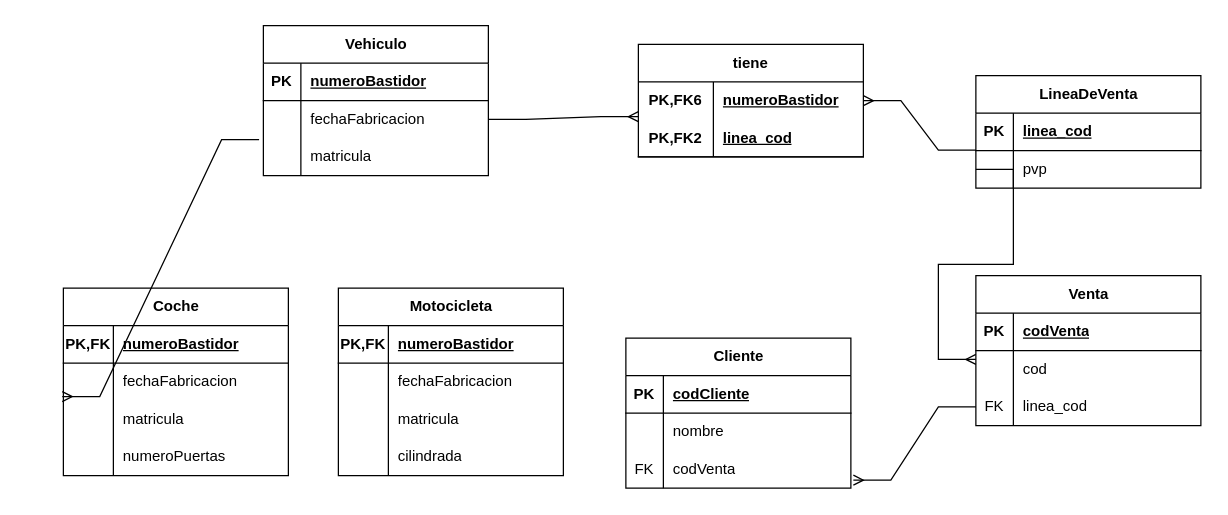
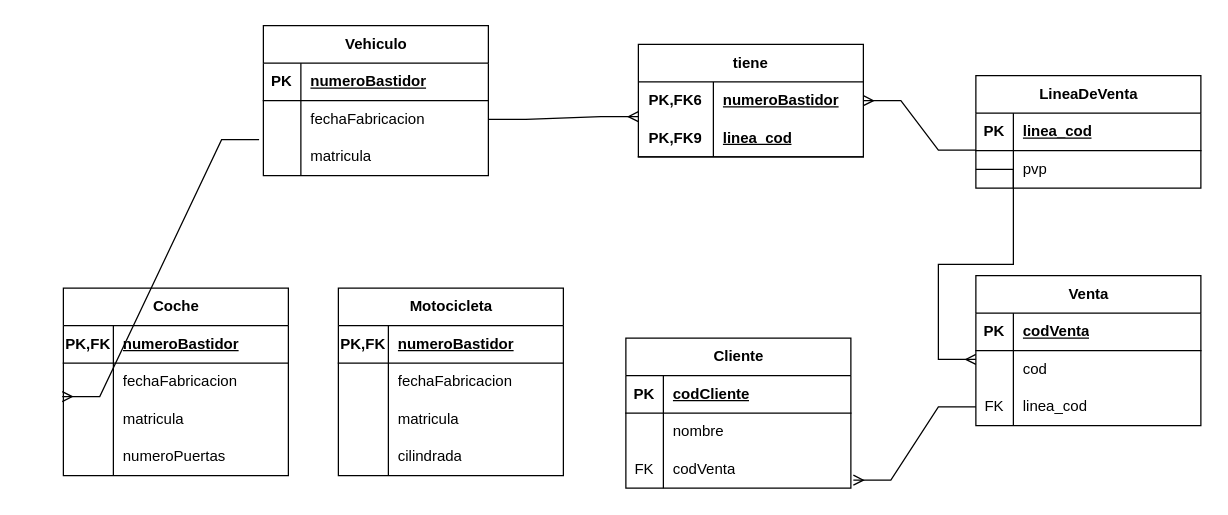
  <mxCell id="0" />
  <mxCell id="1" parent="0" />
  <mxCell id="2" value="Vehiculo" style="shape=table;startSize=30;container=1;collapsible=1;childLayout=tableLayout;fixedRows=1;rowLines=0;fontStyle=1;align=center;resizeLast=1;html=1;" vertex="1" parent="1"><mxGeometry x="210" y="20" width="180" height="120" as="geometry" /></mxCell>
  <mxCell id="3" value="" style="shape=tableRow;horizontal=0;startSize=0;swimlaneHead=0;swimlaneBody=0;fillColor=none;collapsible=0;dropTarget=0;points=[[0,0.5],[1,0.5]];portConstraint=eastwest;top=0;left=0;right=0;bottom=1;" vertex="1" parent="2"><mxGeometry y="30" width="180" height="30" as="geometry" /></mxCell>
  <mxCell id="4" value="PK" style="shape=partialRectangle;connectable=0;fillColor=none;top=0;left=0;bottom=0;right=0;fontStyle=1;overflow=hidden;whiteSpace=wrap;html=1;" vertex="1" parent="3"><mxGeometry width="30" height="30" as="geometry"><mxRectangle width="30" height="30" as="alternateBounds" /></mxGeometry></mxCell>
  <mxCell id="5" value="numeroBastidor" style="shape=partialRectangle;connectable=0;fillColor=none;top=0;left=0;bottom=0;right=0;align=left;spacingLeft=6;fontStyle=5;overflow=hidden;whiteSpace=wrap;html=1;" vertex="1" parent="3"><mxGeometry x="30" width="150" height="30" as="geometry"><mxRectangle width="150" height="30" as="alternateBounds" /></mxGeometry></mxCell>
  <mxCell id="6" value="" style="shape=tableRow;horizontal=0;startSize=0;swimlaneHead=0;swimlaneBody=0;fillColor=none;collapsible=0;dropTarget=0;points=[[0,0.5],[1,0.5]];portConstraint=eastwest;top=0;left=0;right=0;bottom=0;" vertex="1" parent="2"><mxGeometry y="60" width="180" height="30" as="geometry" /></mxCell>
  <mxCell id="7" value="" style="shape=partialRectangle;connectable=0;fillColor=none;top=0;left=0;bottom=0;right=0;editable=1;overflow=hidden;whiteSpace=wrap;html=1;" vertex="1" parent="6"><mxGeometry width="30" height="30" as="geometry"><mxRectangle width="30" height="30" as="alternateBounds" /></mxGeometry></mxCell>
  <mxCell id="8" value="fechaFabricacion" style="shape=partialRectangle;connectable=0;fillColor=none;top=0;left=0;bottom=0;right=0;align=left;spacingLeft=6;overflow=hidden;whiteSpace=wrap;html=1;" vertex="1" parent="6"><mxGeometry x="30" width="150" height="30" as="geometry"><mxRectangle width="150" height="30" as="alternateBounds" /></mxGeometry></mxCell>
  <mxCell id="9" value="" style="shape=tableRow;horizontal=0;startSize=0;swimlaneHead=0;swimlaneBody=0;fillColor=none;collapsible=0;dropTarget=0;points=[[0,0.5],[1,0.5]];portConstraint=eastwest;top=0;left=0;right=0;bottom=0;" vertex="1" parent="2"><mxGeometry y="90" width="180" height="30" as="geometry" /></mxCell>
  <mxCell id="10" value="" style="shape=partialRectangle;connectable=0;fillColor=none;top=0;left=0;bottom=0;right=0;editable=1;overflow=hidden;whiteSpace=wrap;html=1;" vertex="1" parent="9"><mxGeometry width="30" height="30" as="geometry"><mxRectangle width="30" height="30" as="alternateBounds" /></mxGeometry></mxCell>
  <mxCell id="11" value="matricula" style="shape=partialRectangle;connectable=0;fillColor=none;top=0;left=0;bottom=0;right=0;align=left;spacingLeft=6;overflow=hidden;whiteSpace=wrap;html=1;" vertex="1" parent="9"><mxGeometry x="30" width="150" height="30" as="geometry"><mxRectangle width="150" height="30" as="alternateBounds" /></mxGeometry></mxCell>
  <mxCell id="12" value="tiene" style="shape=table;startSize=30;container=1;collapsible=1;childLayout=tableLayout;fixedRows=1;rowLines=0;fontStyle=1;align=center;resizeLast=1;html=1;whiteSpace=wrap;" vertex="1" parent="1"><mxGeometry x="510" y="35" width="180" height="90" as="geometry" /></mxCell>
  <mxCell id="13" value="" style="shape=tableRow;horizontal=0;startSize=0;swimlaneHead=0;swimlaneBody=0;fillColor=none;collapsible=0;dropTarget=0;points=[[0,0.5],[1,0.5]];portConstraint=eastwest;top=0;left=0;right=0;bottom=0;html=1;" vertex="1" parent="12"><mxGeometry y="30" width="180" height="30" as="geometry" /></mxCell>
  <mxCell id="14" value="PK,FK6" style="shape=partialRectangle;connectable=0;fillColor=none;top=0;left=0;bottom=0;right=0;fontStyle=1;overflow=hidden;html=1;whiteSpace=wrap;" vertex="1" parent="13"><mxGeometry width="60" height="30" as="geometry"><mxRectangle width="60" height="30" as="alternateBounds" /></mxGeometry></mxCell>
  <mxCell id="15" value="numeroBastidor" style="shape=partialRectangle;connectable=0;fillColor=none;top=0;left=0;bottom=0;right=0;align=left;spacingLeft=6;fontStyle=5;overflow=hidden;html=1;whiteSpace=wrap;" vertex="1" parent="13"><mxGeometry x="60" width="120" height="30" as="geometry"><mxRectangle width="120" height="30" as="alternateBounds" /></mxGeometry></mxCell>
  <mxCell id="16" value="" style="shape=tableRow;horizontal=0;startSize=0;swimlaneHead=0;swimlaneBody=0;fillColor=none;collapsible=0;dropTarget=0;points=[[0,0.5],[1,0.5]];portConstraint=eastwest;top=0;left=0;right=0;bottom=1;html=1;" vertex="1" parent="12"><mxGeometry y="60" width="180" height="30" as="geometry" /></mxCell>
- <mxCell id="17" value="PK,FK2" style="shape=partialRectangle;connectable=0;fillColor=none;top=0;left=0;bottom=0;right=0;fontStyle=1;overflow=hidden;html=1;whiteSpace=wrap;" vertex="1" parent="16"><mxGeometry width="60" height="30" as="geometry"><mxRectangle width="60" height="30" as="alternateBounds" /></mxGeometry></mxCell>
+ <mxCell id="17" value="PK,FK9" style="shape=partialRectangle;connectable=0;fillColor=none;top=0;left=0;bottom=0;right=0;fontStyle=1;overflow=hidden;html=1;whiteSpace=wrap;" vertex="1" parent="16"><mxGeometry width="60" height="30" as="geometry"><mxRectangle width="60" height="30" as="alternateBounds" /></mxGeometry></mxCell>
  <mxCell id="18" value="linea_cod" style="shape=partialRectangle;connectable=0;fillColor=none;top=0;left=0;bottom=0;right=0;align=left;spacingLeft=6;fontStyle=5;overflow=hidden;html=1;whiteSpace=wrap;" vertex="1" parent="16"><mxGeometry x="60" width="120" height="30" as="geometry"><mxRectangle width="120" height="30" as="alternateBounds" /></mxGeometry></mxCell>
  <mxCell id="19" value="" style="edgeStyle=entityRelationEdgeStyle;fontSize=12;html=1;endArrow=ERmany;rounded=0;exitX=1;exitY=0.5;exitDx=0;exitDy=0;entryX=0;entryY=0.927;entryDx=0;entryDy=0;entryPerimeter=0;" edge="1" parent="1" source="6" target="13"><mxGeometry width="100" height="100" relative="1" as="geometry"><mxPoint x="580" y="190" as="sourcePoint" /><mxPoint x="680" y="90" as="targetPoint" /></mxGeometry></mxCell>
  <mxCell id="20" value="" style="edgeStyle=entityRelationEdgeStyle;fontSize=12;html=1;endArrow=ERmany;rounded=0;exitX=0;exitY=-0.013;exitDx=0;exitDy=0;exitPerimeter=0;entryX=1;entryY=0.5;entryDx=0;entryDy=0;" edge="1" parent="1" source="25" target="13"><mxGeometry width="100" height="100" relative="1" as="geometry"><mxPoint x="767.66" y="133.61" as="sourcePoint" /><mxPoint x="670" y="80" as="targetPoint" /></mxGeometry></mxCell>
  <mxCell id="21" value="LineaDeVenta" style="shape=table;startSize=30;container=1;collapsible=1;childLayout=tableLayout;fixedRows=1;rowLines=0;fontStyle=1;align=center;resizeLast=1;html=1;" vertex="1" parent="1"><mxGeometry x="780" y="60" width="180" height="90" as="geometry" /></mxCell>
  <mxCell id="22" value="" style="shape=tableRow;horizontal=0;startSize=0;swimlaneHead=0;swimlaneBody=0;fillColor=none;collapsible=0;dropTarget=0;points=[[0,0.5],[1,0.5]];portConstraint=eastwest;top=0;left=0;right=0;bottom=1;" vertex="1" parent="21"><mxGeometry y="30" width="180" height="30" as="geometry" /></mxCell>
  <mxCell id="23" value="PK" style="shape=partialRectangle;connectable=0;fillColor=none;top=0;left=0;bottom=0;right=0;fontStyle=1;overflow=hidden;whiteSpace=wrap;html=1;" vertex="1" parent="22"><mxGeometry width="30" height="30" as="geometry"><mxRectangle width="30" height="30" as="alternateBounds" /></mxGeometry></mxCell>
  <mxCell id="24" value="linea_cod" style="shape=partialRectangle;connectable=0;fillColor=none;top=0;left=0;bottom=0;right=0;align=left;spacingLeft=6;fontStyle=5;overflow=hidden;whiteSpace=wrap;html=1;" vertex="1" parent="22"><mxGeometry x="30" width="150" height="30" as="geometry"><mxRectangle width="150" height="30" as="alternateBounds" /></mxGeometry></mxCell>
  <mxCell id="25" value="" style="shape=tableRow;horizontal=0;startSize=0;swimlaneHead=0;swimlaneBody=0;fillColor=none;collapsible=0;dropTarget=0;points=[[0,0.5],[1,0.5]];portConstraint=eastwest;top=0;left=0;right=0;bottom=0;" vertex="1" parent="21"><mxGeometry y="60" width="180" height="30" as="geometry" /></mxCell>
  <mxCell id="26" value="" style="shape=partialRectangle;connectable=0;fillColor=none;top=0;left=0;bottom=0;right=0;editable=1;overflow=hidden;whiteSpace=wrap;html=1;" vertex="1" parent="25"><mxGeometry width="30" height="30" as="geometry"><mxRectangle width="30" height="30" as="alternateBounds" /></mxGeometry></mxCell>
  <mxCell id="27" value="pvp" style="shape=partialRectangle;connectable=0;fillColor=none;top=0;left=0;bottom=0;right=0;align=left;spacingLeft=6;overflow=hidden;whiteSpace=wrap;html=1;" vertex="1" parent="25"><mxGeometry x="30" width="150" height="30" as="geometry"><mxRectangle width="150" height="30" as="alternateBounds" /></mxGeometry></mxCell>
  <mxCell id="28" value="Venta" style="shape=table;startSize=30;container=1;collapsible=1;childLayout=tableLayout;fixedRows=1;rowLines=0;fontStyle=1;align=center;resizeLast=1;html=1;" vertex="1" parent="1"><mxGeometry x="780" y="220" width="180" height="120" as="geometry" /></mxCell>
  <mxCell id="29" value="" style="shape=tableRow;horizontal=0;startSize=0;swimlaneHead=0;swimlaneBody=0;fillColor=none;collapsible=0;dropTarget=0;points=[[0,0.5],[1,0.5]];portConstraint=eastwest;top=0;left=0;right=0;bottom=1;" vertex="1" parent="28"><mxGeometry y="30" width="180" height="30" as="geometry" /></mxCell>
  <mxCell id="30" value="PK" style="shape=partialRectangle;connectable=0;fillColor=none;top=0;left=0;bottom=0;right=0;fontStyle=1;overflow=hidden;whiteSpace=wrap;html=1;" vertex="1" parent="29"><mxGeometry width="30" height="30" as="geometry"><mxRectangle width="30" height="30" as="alternateBounds" /></mxGeometry></mxCell>
  <mxCell id="31" value="codVenta" style="shape=partialRectangle;connectable=0;fillColor=none;top=0;left=0;bottom=0;right=0;align=left;spacingLeft=6;fontStyle=5;overflow=hidden;whiteSpace=wrap;html=1;" vertex="1" parent="29"><mxGeometry x="30" width="150" height="30" as="geometry"><mxRectangle width="150" height="30" as="alternateBounds" /></mxGeometry></mxCell>
  <mxCell id="32" value="" style="shape=tableRow;horizontal=0;startSize=0;swimlaneHead=0;swimlaneBody=0;fillColor=none;collapsible=0;dropTarget=0;points=[[0,0.5],[1,0.5]];portConstraint=eastwest;top=0;left=0;right=0;bottom=0;" vertex="1" parent="28"><mxGeometry y="60" width="180" height="30" as="geometry" /></mxCell>
  <mxCell id="33" value="" style="shape=partialRectangle;connectable=0;fillColor=none;top=0;left=0;bottom=0;right=0;editable=1;overflow=hidden;whiteSpace=wrap;html=1;" vertex="1" parent="32"><mxGeometry width="30" height="30" as="geometry"><mxRectangle width="30" height="30" as="alternateBounds" /></mxGeometry></mxCell>
  <mxCell id="34" value="cod" style="shape=partialRectangle;connectable=0;fillColor=none;top=0;left=0;bottom=0;right=0;align=left;spacingLeft=6;overflow=hidden;whiteSpace=wrap;html=1;" vertex="1" parent="32"><mxGeometry x="30" width="150" height="30" as="geometry"><mxRectangle width="150" height="30" as="alternateBounds" /></mxGeometry></mxCell>
  <mxCell id="35" value="" style="shape=tableRow;horizontal=0;startSize=0;swimlaneHead=0;swimlaneBody=0;fillColor=none;collapsible=0;dropTarget=0;points=[[0,0.5],[1,0.5]];portConstraint=eastwest;top=0;left=0;right=0;bottom=0;" vertex="1" parent="28"><mxGeometry y="90" width="180" height="30" as="geometry" /></mxCell>
  <mxCell id="36" value="FK" style="shape=partialRectangle;connectable=0;fillColor=none;top=0;left=0;bottom=0;right=0;editable=1;overflow=hidden;whiteSpace=wrap;html=1;" vertex="1" parent="35"><mxGeometry width="30" height="30" as="geometry"><mxRectangle width="30" height="30" as="alternateBounds" /></mxGeometry></mxCell>
  <mxCell id="37" value="linea_cod" style="shape=partialRectangle;connectable=0;fillColor=none;top=0;left=0;bottom=0;right=0;align=left;spacingLeft=6;overflow=hidden;whiteSpace=wrap;html=1;" vertex="1" parent="35"><mxGeometry x="30" width="150" height="30" as="geometry"><mxRectangle width="150" height="30" as="alternateBounds" /></mxGeometry></mxCell>
  <mxCell id="38" value="" style="edgeStyle=entityRelationEdgeStyle;fontSize=12;html=1;endArrow=ERmany;rounded=0;exitX=0;exitY=0.5;exitDx=0;exitDy=0;" edge="1" parent="1" source="25"><mxGeometry width="100" height="100" relative="1" as="geometry"><mxPoint x="570" y="380" as="sourcePoint" /><mxPoint x="780" y="287" as="targetPoint" /></mxGeometry></mxCell>
  <mxCell id="39" value="Cliente" style="shape=table;startSize=30;container=1;collapsible=1;childLayout=tableLayout;fixedRows=1;rowLines=0;fontStyle=1;align=center;resizeLast=1;html=1;" vertex="1" parent="1"><mxGeometry x="500" y="270" width="180" height="120" as="geometry" /></mxCell>
  <mxCell id="40" value="" style="shape=tableRow;horizontal=0;startSize=0;swimlaneHead=0;swimlaneBody=0;fillColor=none;collapsible=0;dropTarget=0;points=[[0,0.5],[1,0.5]];portConstraint=eastwest;top=0;left=0;right=0;bottom=1;" vertex="1" parent="39"><mxGeometry y="30" width="180" height="30" as="geometry" /></mxCell>
  <mxCell id="41" value="PK" style="shape=partialRectangle;connectable=0;fillColor=none;top=0;left=0;bottom=0;right=0;fontStyle=1;overflow=hidden;whiteSpace=wrap;html=1;" vertex="1" parent="40"><mxGeometry width="30" height="30" as="geometry"><mxRectangle width="30" height="30" as="alternateBounds" /></mxGeometry></mxCell>
  <mxCell id="42" value="codCliente" style="shape=partialRectangle;connectable=0;fillColor=none;top=0;left=0;bottom=0;right=0;align=left;spacingLeft=6;fontStyle=5;overflow=hidden;whiteSpace=wrap;html=1;" vertex="1" parent="40"><mxGeometry x="30" width="150" height="30" as="geometry"><mxRectangle width="150" height="30" as="alternateBounds" /></mxGeometry></mxCell>
  <mxCell id="43" value="" style="shape=tableRow;horizontal=0;startSize=0;swimlaneHead=0;swimlaneBody=0;fillColor=none;collapsible=0;dropTarget=0;points=[[0,0.5],[1,0.5]];portConstraint=eastwest;top=0;left=0;right=0;bottom=0;" vertex="1" parent="39"><mxGeometry y="60" width="180" height="30" as="geometry" /></mxCell>
  <mxCell id="44" value="" style="shape=partialRectangle;connectable=0;fillColor=none;top=0;left=0;bottom=0;right=0;editable=1;overflow=hidden;whiteSpace=wrap;html=1;" vertex="1" parent="43"><mxGeometry width="30" height="30" as="geometry"><mxRectangle width="30" height="30" as="alternateBounds" /></mxGeometry></mxCell>
  <mxCell id="45" value="nombre" style="shape=partialRectangle;connectable=0;fillColor=none;top=0;left=0;bottom=0;right=0;align=left;spacingLeft=6;overflow=hidden;whiteSpace=wrap;html=1;" vertex="1" parent="43"><mxGeometry x="30" width="150" height="30" as="geometry"><mxRectangle width="150" height="30" as="alternateBounds" /></mxGeometry></mxCell>
  <mxCell id="46" value="" style="shape=tableRow;horizontal=0;startSize=0;swimlaneHead=0;swimlaneBody=0;fillColor=none;collapsible=0;dropTarget=0;points=[[0,0.5],[1,0.5]];portConstraint=eastwest;top=0;left=0;right=0;bottom=0;" vertex="1" parent="39"><mxGeometry y="90" width="180" height="30" as="geometry" /></mxCell>
  <mxCell id="47" value="FK" style="shape=partialRectangle;connectable=0;fillColor=none;top=0;left=0;bottom=0;right=0;editable=1;overflow=hidden;whiteSpace=wrap;html=1;" vertex="1" parent="46"><mxGeometry width="30" height="30" as="geometry"><mxRectangle width="30" height="30" as="alternateBounds" /></mxGeometry></mxCell>
  <mxCell id="48" value="codVenta" style="shape=partialRectangle;connectable=0;fillColor=none;top=0;left=0;bottom=0;right=0;align=left;spacingLeft=6;overflow=hidden;whiteSpace=wrap;html=1;" vertex="1" parent="46"><mxGeometry x="30" width="150" height="30" as="geometry"><mxRectangle width="150" height="30" as="alternateBounds" /></mxGeometry></mxCell>
  <mxCell id="49" value="" style="edgeStyle=entityRelationEdgeStyle;fontSize=12;html=1;endArrow=ERmany;rounded=0;exitX=0;exitY=0.5;exitDx=0;exitDy=0;entryX=1.011;entryY=0.787;entryDx=0;entryDy=0;entryPerimeter=0;" edge="1" parent="1" source="35" target="46"><mxGeometry width="100" height="100" relative="1" as="geometry"><mxPoint x="660" y="380" as="sourcePoint" /><mxPoint x="680" y="330" as="targetPoint" /></mxGeometry></mxCell>
  <mxCell id="50" value="Coche" style="shape=table;startSize=30;container=1;collapsible=1;childLayout=tableLayout;fixedRows=1;rowLines=0;fontStyle=1;align=center;resizeLast=1;html=1;" vertex="1" parent="1"><mxGeometry x="50" y="230" width="180" height="150" as="geometry" /></mxCell>
  <mxCell id="51" value="" style="shape=tableRow;horizontal=0;startSize=0;swimlaneHead=0;swimlaneBody=0;fillColor=none;collapsible=0;dropTarget=0;points=[[0,0.5],[1,0.5]];portConstraint=eastwest;top=0;left=0;right=0;bottom=1;" vertex="1" parent="50"><mxGeometry y="30" width="180" height="30" as="geometry" /></mxCell>
  <mxCell id="52" value="PK,FK" style="shape=partialRectangle;connectable=0;fillColor=none;top=0;left=0;bottom=0;right=0;fontStyle=1;overflow=hidden;whiteSpace=wrap;html=1;" vertex="1" parent="51"><mxGeometry width="40" height="30" as="geometry"><mxRectangle width="40" height="30" as="alternateBounds" /></mxGeometry></mxCell>
  <mxCell id="53" value="numeroBastidor" style="shape=partialRectangle;connectable=0;fillColor=none;top=0;left=0;bottom=0;right=0;align=left;spacingLeft=6;fontStyle=5;overflow=hidden;whiteSpace=wrap;html=1;" vertex="1" parent="51"><mxGeometry x="40" width="140" height="30" as="geometry"><mxRectangle width="140" height="30" as="alternateBounds" /></mxGeometry></mxCell>
  <mxCell id="54" value="" style="shape=tableRow;horizontal=0;startSize=0;swimlaneHead=0;swimlaneBody=0;fillColor=none;collapsible=0;dropTarget=0;points=[[0,0.5],[1,0.5]];portConstraint=eastwest;top=0;left=0;right=0;bottom=0;" vertex="1" parent="50"><mxGeometry y="60" width="180" height="30" as="geometry" /></mxCell>
  <mxCell id="55" value="" style="shape=partialRectangle;connectable=0;fillColor=none;top=0;left=0;bottom=0;right=0;editable=1;overflow=hidden;whiteSpace=wrap;html=1;" vertex="1" parent="54"><mxGeometry width="40" height="30" as="geometry"><mxRectangle width="40" height="30" as="alternateBounds" /></mxGeometry></mxCell>
  <mxCell id="56" value="fechaFabricacion" style="shape=partialRectangle;connectable=0;fillColor=none;top=0;left=0;bottom=0;right=0;align=left;spacingLeft=6;overflow=hidden;whiteSpace=wrap;html=1;" vertex="1" parent="54"><mxGeometry x="40" width="140" height="30" as="geometry"><mxRectangle width="140" height="30" as="alternateBounds" /></mxGeometry></mxCell>
  <mxCell id="57" value="" style="shape=tableRow;horizontal=0;startSize=0;swimlaneHead=0;swimlaneBody=0;fillColor=none;collapsible=0;dropTarget=0;points=[[0,0.5],[1,0.5]];portConstraint=eastwest;top=0;left=0;right=0;bottom=0;" vertex="1" parent="50"><mxGeometry y="90" width="180" height="30" as="geometry" /></mxCell>
  <mxCell id="58" value="" style="shape=partialRectangle;connectable=0;fillColor=none;top=0;left=0;bottom=0;right=0;editable=1;overflow=hidden;whiteSpace=wrap;html=1;" vertex="1" parent="57"><mxGeometry width="40" height="30" as="geometry"><mxRectangle width="40" height="30" as="alternateBounds" /></mxGeometry></mxCell>
  <mxCell id="59" value="matricula" style="shape=partialRectangle;connectable=0;fillColor=none;top=0;left=0;bottom=0;right=0;align=left;spacingLeft=6;overflow=hidden;whiteSpace=wrap;html=1;" vertex="1" parent="57"><mxGeometry x="40" width="140" height="30" as="geometry"><mxRectangle width="140" height="30" as="alternateBounds" /></mxGeometry></mxCell>
  <mxCell id="60" value="" style="shape=tableRow;horizontal=0;startSize=0;swimlaneHead=0;swimlaneBody=0;fillColor=none;collapsible=0;dropTarget=0;points=[[0,0.5],[1,0.5]];portConstraint=eastwest;top=0;left=0;right=0;bottom=0;" vertex="1" parent="50"><mxGeometry y="120" width="180" height="30" as="geometry" /></mxCell>
  <mxCell id="61" value="" style="shape=partialRectangle;connectable=0;fillColor=none;top=0;left=0;bottom=0;right=0;editable=1;overflow=hidden;whiteSpace=wrap;html=1;" vertex="1" parent="60"><mxGeometry width="40" height="30" as="geometry"><mxRectangle width="40" height="30" as="alternateBounds" /></mxGeometry></mxCell>
  <mxCell id="62" value="numeroPuertas" style="shape=partialRectangle;connectable=0;fillColor=none;top=0;left=0;bottom=0;right=0;align=left;spacingLeft=6;overflow=hidden;whiteSpace=wrap;html=1;" vertex="1" parent="60"><mxGeometry x="40" width="140" height="30" as="geometry"><mxRectangle width="140" height="30" as="alternateBounds" /></mxGeometry></mxCell>
  <mxCell id="63" value="" style="edgeStyle=entityRelationEdgeStyle;fontSize=12;html=1;endArrow=ERmany;rounded=0;entryX=-0.005;entryY=-0.107;entryDx=0;entryDy=0;exitX=-0.019;exitY=0.04;exitDx=0;exitDy=0;exitPerimeter=0;entryPerimeter=0;" edge="1" parent="1" source="9" target="57"><mxGeometry width="100" height="100" relative="1" as="geometry"><mxPoint x="50" y="160" as="sourcePoint" /><mxPoint x="80" y="310" as="targetPoint" /><Array as="points"><mxPoint x="90" y="165" /><mxPoint x="20" y="100" /></Array></mxGeometry></mxCell>
  <mxCell id="64" value="Motocicleta" style="shape=table;startSize=30;container=1;collapsible=1;childLayout=tableLayout;fixedRows=1;rowLines=0;fontStyle=1;align=center;resizeLast=1;html=1;" vertex="1" parent="1"><mxGeometry x="270" y="230" width="180" height="150" as="geometry" /></mxCell>
  <mxCell id="65" value="" style="shape=tableRow;horizontal=0;startSize=0;swimlaneHead=0;swimlaneBody=0;fillColor=none;collapsible=0;dropTarget=0;points=[[0,0.5],[1,0.5]];portConstraint=eastwest;top=0;left=0;right=0;bottom=1;" vertex="1" parent="64"><mxGeometry y="30" width="180" height="30" as="geometry" /></mxCell>
  <mxCell id="66" value="PK,FK" style="shape=partialRectangle;connectable=0;fillColor=none;top=0;left=0;bottom=0;right=0;fontStyle=1;overflow=hidden;whiteSpace=wrap;html=1;" vertex="1" parent="65"><mxGeometry width="40" height="30" as="geometry"><mxRectangle width="40" height="30" as="alternateBounds" /></mxGeometry></mxCell>
  <mxCell id="67" value="numeroBastidor" style="shape=partialRectangle;connectable=0;fillColor=none;top=0;left=0;bottom=0;right=0;align=left;spacingLeft=6;fontStyle=5;overflow=hidden;whiteSpace=wrap;html=1;" vertex="1" parent="65"><mxGeometry x="40" width="140" height="30" as="geometry"><mxRectangle width="140" height="30" as="alternateBounds" /></mxGeometry></mxCell>
  <mxCell id="68" value="" style="shape=tableRow;horizontal=0;startSize=0;swimlaneHead=0;swimlaneBody=0;fillColor=none;collapsible=0;dropTarget=0;points=[[0,0.5],[1,0.5]];portConstraint=eastwest;top=0;left=0;right=0;bottom=0;" vertex="1" parent="64"><mxGeometry y="60" width="180" height="30" as="geometry" /></mxCell>
  <mxCell id="69" value="" style="shape=partialRectangle;connectable=0;fillColor=none;top=0;left=0;bottom=0;right=0;editable=1;overflow=hidden;whiteSpace=wrap;html=1;" vertex="1" parent="68"><mxGeometry width="40" height="30" as="geometry"><mxRectangle width="40" height="30" as="alternateBounds" /></mxGeometry></mxCell>
  <mxCell id="70" value="fechaFabricacion" style="shape=partialRectangle;connectable=0;fillColor=none;top=0;left=0;bottom=0;right=0;align=left;spacingLeft=6;overflow=hidden;whiteSpace=wrap;html=1;" vertex="1" parent="68"><mxGeometry x="40" width="140" height="30" as="geometry"><mxRectangle width="140" height="30" as="alternateBounds" /></mxGeometry></mxCell>
  <mxCell id="71" value="" style="shape=tableRow;horizontal=0;startSize=0;swimlaneHead=0;swimlaneBody=0;fillColor=none;collapsible=0;dropTarget=0;points=[[0,0.5],[1,0.5]];portConstraint=eastwest;top=0;left=0;right=0;bottom=0;" vertex="1" parent="64"><mxGeometry y="90" width="180" height="30" as="geometry" /></mxCell>
  <mxCell id="72" value="" style="shape=partialRectangle;connectable=0;fillColor=none;top=0;left=0;bottom=0;right=0;editable=1;overflow=hidden;whiteSpace=wrap;html=1;" vertex="1" parent="71"><mxGeometry width="40" height="30" as="geometry"><mxRectangle width="40" height="30" as="alternateBounds" /></mxGeometry></mxCell>
  <mxCell id="73" value="matricula" style="shape=partialRectangle;connectable=0;fillColor=none;top=0;left=0;bottom=0;right=0;align=left;spacingLeft=6;overflow=hidden;whiteSpace=wrap;html=1;" vertex="1" parent="71"><mxGeometry x="40" width="140" height="30" as="geometry"><mxRectangle width="140" height="30" as="alternateBounds" /></mxGeometry></mxCell>
  <mxCell id="74" value="" style="shape=tableRow;horizontal=0;startSize=0;swimlaneHead=0;swimlaneBody=0;fillColor=none;collapsible=0;dropTarget=0;points=[[0,0.5],[1,0.5]];portConstraint=eastwest;top=0;left=0;right=0;bottom=0;" vertex="1" parent="64"><mxGeometry y="120" width="180" height="30" as="geometry" /></mxCell>
  <mxCell id="75" value="" style="shape=partialRectangle;connectable=0;fillColor=none;top=0;left=0;bottom=0;right=0;editable=1;overflow=hidden;whiteSpace=wrap;html=1;" vertex="1" parent="74"><mxGeometry width="40" height="30" as="geometry"><mxRectangle width="40" height="30" as="alternateBounds" /></mxGeometry></mxCell>
  <mxCell id="76" value="cilindrada" style="shape=partialRectangle;connectable=0;fillColor=none;top=0;left=0;bottom=0;right=0;align=left;spacingLeft=6;overflow=hidden;whiteSpace=wrap;html=1;" vertex="1" parent="74"><mxGeometry x="40" width="140" height="30" as="geometry"><mxRectangle width="140" height="30" as="alternateBounds" /></mxGeometry></mxCell>
